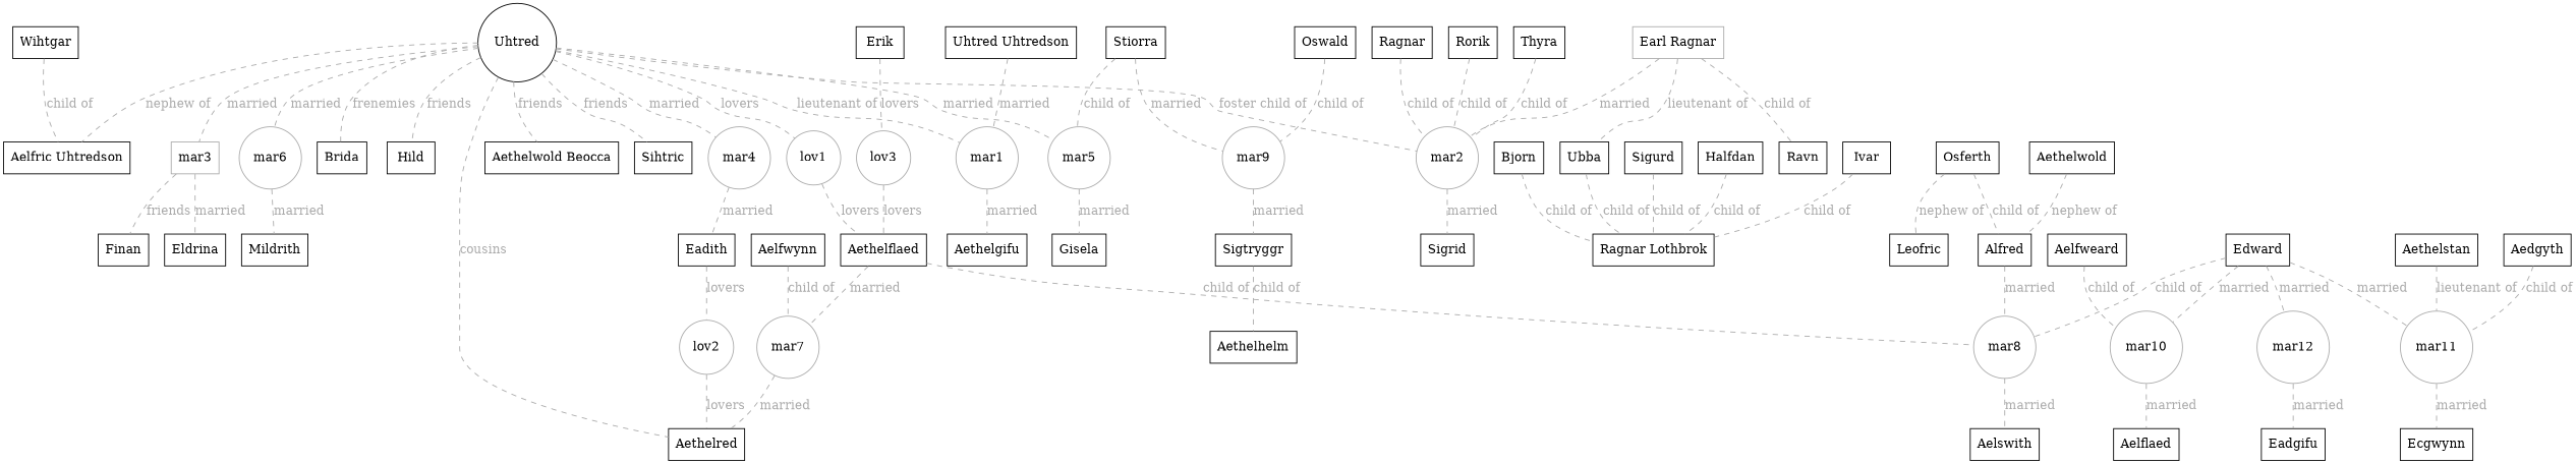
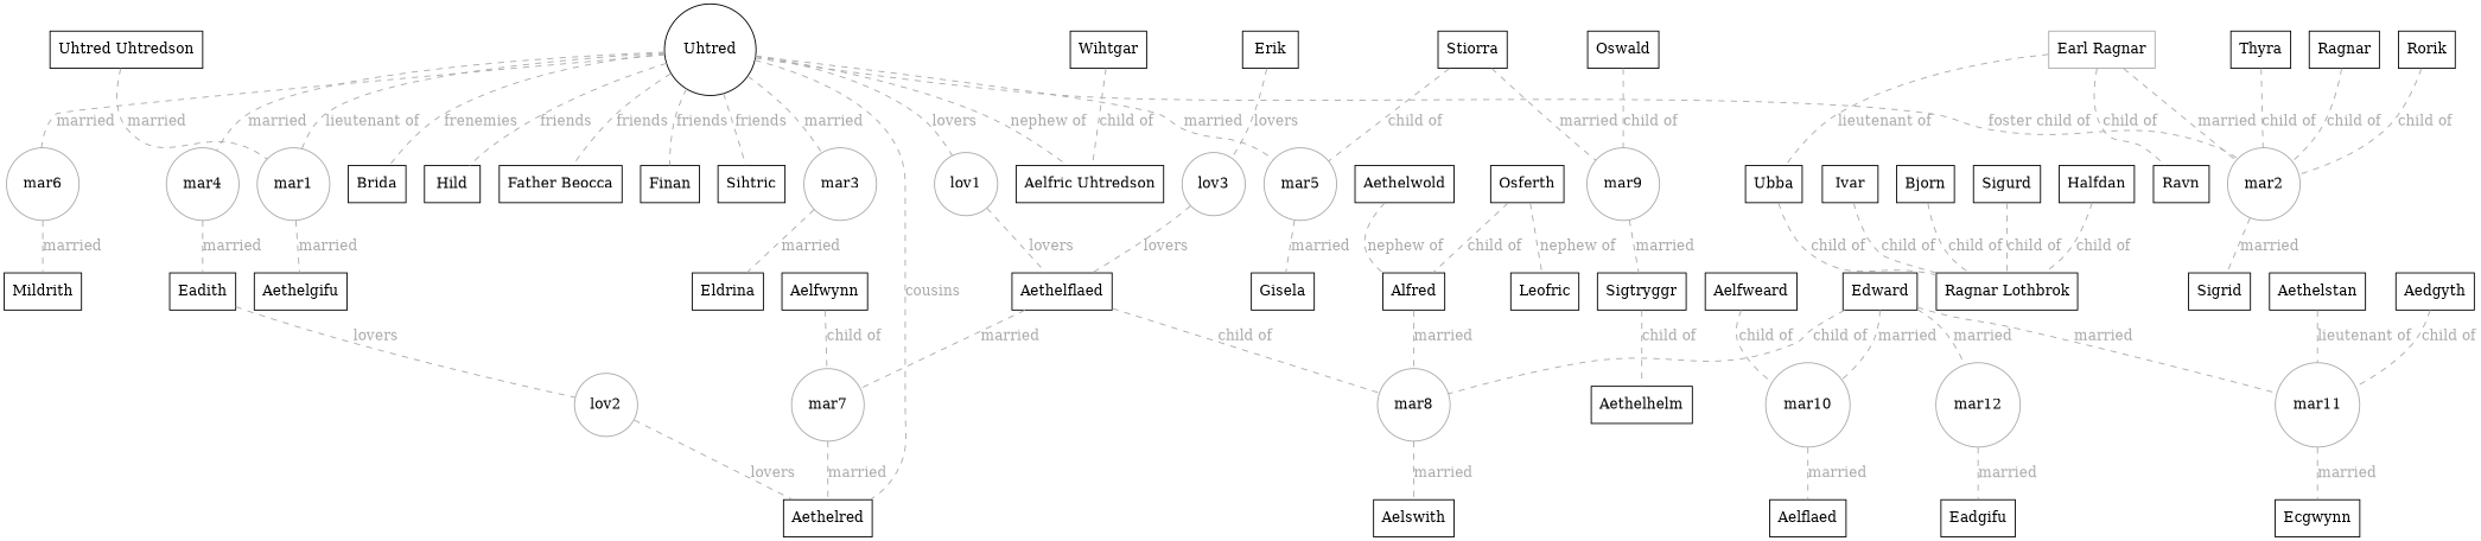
  digraph {
    compound=true
    node [color=black fillcolor=lightblue shape=box]
    edge [arrowhead=none color="#AAAAAA" dir=none fontcolor="#AAAAAA" style=dashed]
    Aelswith [fillcolor=pink]
    Aelfwynn [fillcolor=pink]
    Brida [fillcolor=pink]
    Thyra [fillcolor=pink]
    Sigrid [fillcolor=pink]
    Aethelflaed [fillcolor=pink]
    Aethelgifu [fillcolor=pink]
    Mildrith [fillcolor=pink]
    Gisela [fillcolor=pink]
    Eadith [fillcolor=pink]
    Eldrina [fillcolor=pink]
    Stiorra [fillcolor=pink]
    Hild [fillcolor=pink]
    Aelflaed [fillcolor=pink]
    Ecgwynn [fillcolor=pink]
    Aedgyth [fillcolor=pink]
    Eadgifu [fillcolor=pink]
    Alfred
    Aethelred
    Uhtred [shape=circle]
    Ravn
    n22 [color="#AAAAAA" label="Earl Ragnar"]
    Ragnar
    n24 [label="Ragnar Lothbrok"]
    Ivar
    Ubba
    Bjorn
    Sigurd
    Halfdan
    Rorik
    Edward
    Osferth
    n33 [label="Uhtred Uhtredson"]
    Oswald
-   n35 [label="Aethelwold Beocca"]
+   n35 [label="Father Beocca"]
    Sigtryggr
    Finan
    Sihtric
    Leofric
    n40 [label="Aelfric Uhtredson"]
    Wihtgar
    Aelfweard
    Aethelhelm
    Aethelwold
    Erik
    Aethelstan
    mar7 [color="#AAAAAA" fillcolor=transparent shape=circle]
    mar2 [color="#AAAAAA" fillcolor=transparent shape=circle]
    mar8 [color="#AAAAAA" fillcolor=transparent shape=circle]
    lov2 [color="#AAAAAA" fillcolor=transparent shape=circle]
    mar5 [color="#AAAAAA" fillcolor=transparent shape=circle]
    mar9 [color="#AAAAAA" fillcolor=transparent shape=circle]
    mar11 [color="#AAAAAA" fillcolor=transparent shape=circle]
    mar1 [color="#AAAAAA" fillcolor=transparent shape=circle]
-   mar3 [color="#AAAAAA" fillcolor=transparent]
+   mar3 [color="#AAAAAA" fillcolor=transparent shape=circle]
    mar4 [color="#AAAAAA" fillcolor=transparent shape=circle]
    mar6 [color="#AAAAAA" fillcolor=transparent shape=circle]
    lov1 [color="#AAAAAA" fillcolor=transparent shape=circle]
    mar10 [color="#AAAAAA" fillcolor=transparent shape=circle]
    mar12 [color="#AAAAAA" fillcolor=transparent shape=circle]
    lov3 [color="#AAAAAA" fillcolor=transparent shape=circle]
    subgraph sub_1 {
      Aelswith
      Aelfwynn
      Brida
      Thyra
      Sigrid
      Aethelflaed
      Aethelgifu
      Mildrith
      Gisela
      Eadith
      Eldrina
      Stiorra
      Hild
      Aelflaed
      Ecgwynn
      Aedgyth
      Eadgifu
    }
    subgraph sub_2 {
      Alfred
      Aethelred
      Uhtred
      Ravn
      n22
      Ragnar
      n24
      Ivar
      Ubba
      Bjorn
      Sigurd
      Halfdan
      Rorik
      Edward
      Osferth
      n33
      Oswald
      n35
      Sigtryggr
      Finan
      Sihtric
      Leofric
      n40
      Wihtgar
      Aelfweard
      Aethelhelm
      Aethelwold
      Erik
      Aethelstan
    }
    Aelfwynn -> mar7 [dir=forward label="child of"]
    Thyra -> mar2 [dir=forward label="child of"]
    Aethelflaed -> mar7 [label=married]
    Aethelflaed -> mar8 [dir=forward label="child of"]
    Eadith -> lov2 [label=lovers]
    Stiorra -> mar5 [dir=forward label="child of"]
    Stiorra -> mar9 [label=married]
    Aedgyth -> mar11 [dir=forward label="child of"]
    Alfred -> mar8 [label=married]
    Uhtred -> Brida [label=frenemies]
    Uhtred -> Hild [label=friends]
    Uhtred -> Aethelred [label=cousins]
    Uhtred -> n35 [label=friends]
-   mar3 -> Finan [label=friends]
+   Uhtred -> Finan [label=friends]
    Uhtred -> Sihtric [label=friends]
    Uhtred -> n40 [dir=forward label="nephew of"]
    Uhtred -> mar2 [dir=forward label="foster child of"]
    Uhtred -> mar5 [label=married]
    Uhtred -> mar1 [dir=forward label="lieutenant of"]
    Uhtred -> mar3 [label=married]
    Uhtred -> mar4 [label=married]
    Uhtred -> mar6 [label=married]
    Uhtred -> lov1 [label=lovers]
    n22 -> Ravn [dir=forward label="child of"]
    n22 -> Ubba [dir=forward label="lieutenant of"]
    n22 -> mar2 [label=married]
    Ragnar -> mar2 [dir=forward label="child of"]
    Ivar -> n24 [dir=forward label="child of"]
    Ubba -> n24 [dir=forward label="child of"]
    Bjorn -> n24 [dir=forward label="child of"]
    Sigurd -> n24 [dir=forward label="child of"]
    Halfdan -> n24 [dir=forward label="child of"]
    Rorik -> mar2 [dir=forward label="child of"]
    Edward -> mar8 [dir=forward label="child of"]
    Edward -> mar11 [label=married]
    Edward -> mar10 [label=married]
    Edward -> mar12 [label=married]
    Osferth -> Alfred [dir=forward label="child of"]
    Osferth -> Leofric [dir=forward label="nephew of"]
    n33 -> mar1 [label=married]
    Oswald -> mar9 [dir=forward label="child of"]
    Sigtryggr -> Aethelhelm [dir=forward label="child of"]
    Wihtgar -> n40 [dir=forward label="child of"]
    Aelfweard -> mar10 [dir=forward label="child of"]
    Aethelwold -> Alfred [dir=forward label="nephew of"]
    Erik -> lov3 [label=lovers]
    Aethelstan -> mar11 [dir=forward label="lieutenant of"]
    mar7 -> Aethelred [label=married]
    mar2 -> Sigrid [label=married]
    mar8 -> Aelswith [label=married]
    lov2 -> Aethelred [label=lovers]
    mar5 -> Gisela [label=married]
    mar9 -> Sigtryggr [label=married]
    mar11 -> Ecgwynn [label=married]
    mar1 -> Aethelgifu [label=married]
    mar3 -> Eldrina [label=married]
    mar4 -> Eadith [label=married]
    mar6 -> Mildrith [label=married]
    lov1 -> Aethelflaed [label=lovers]
    mar10 -> Aelflaed [label=married]
    mar12 -> Eadgifu [label=married]
    lov3 -> Aethelflaed [label=lovers]
  }
